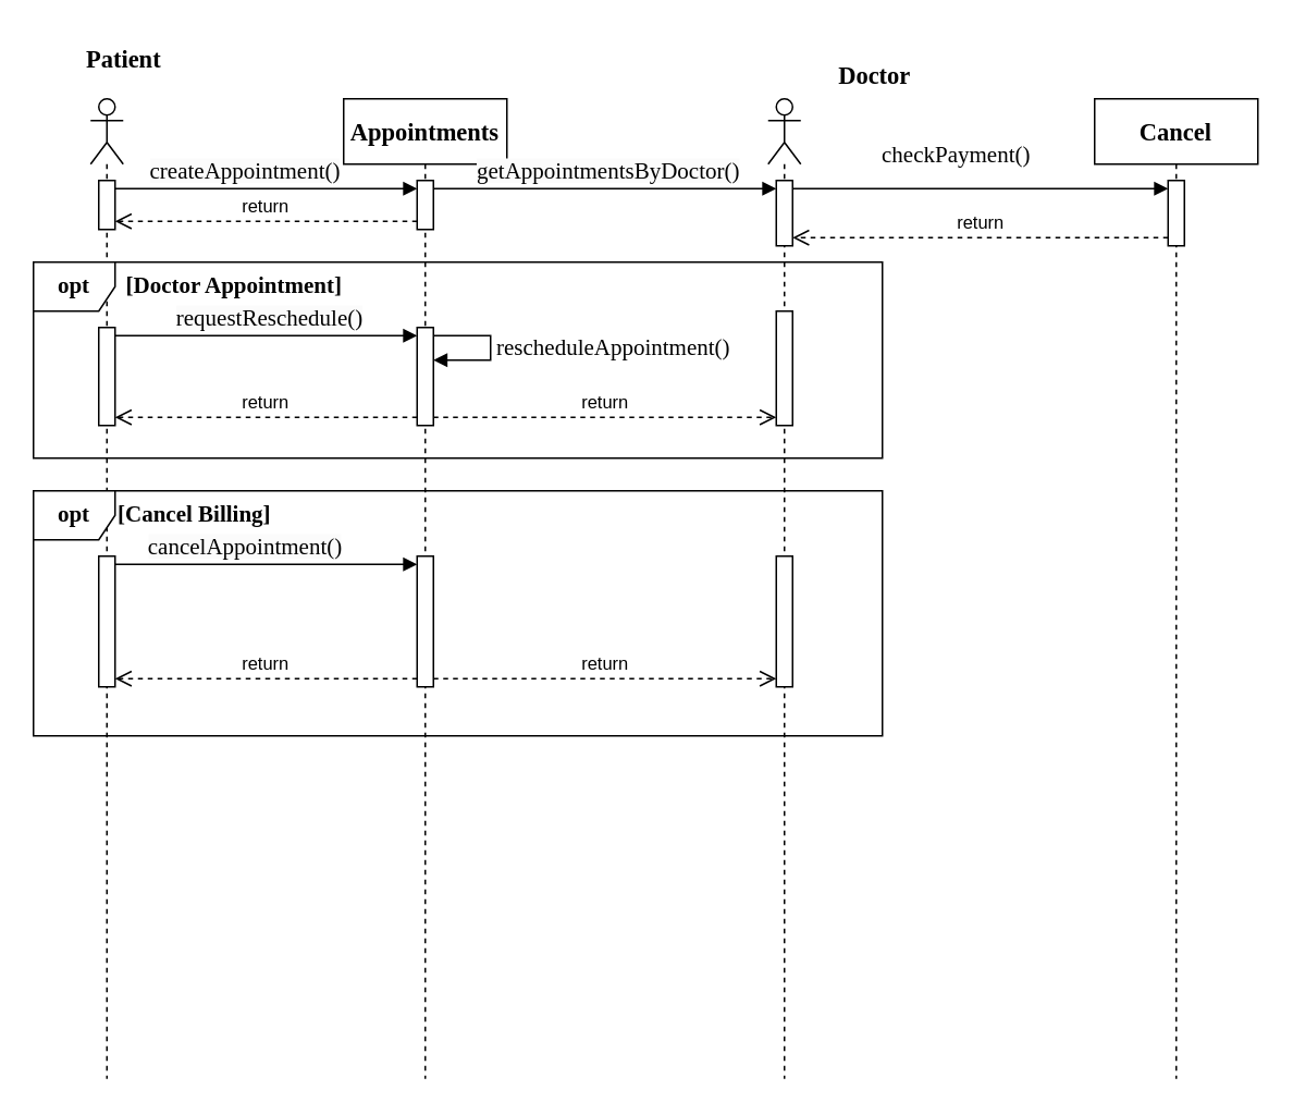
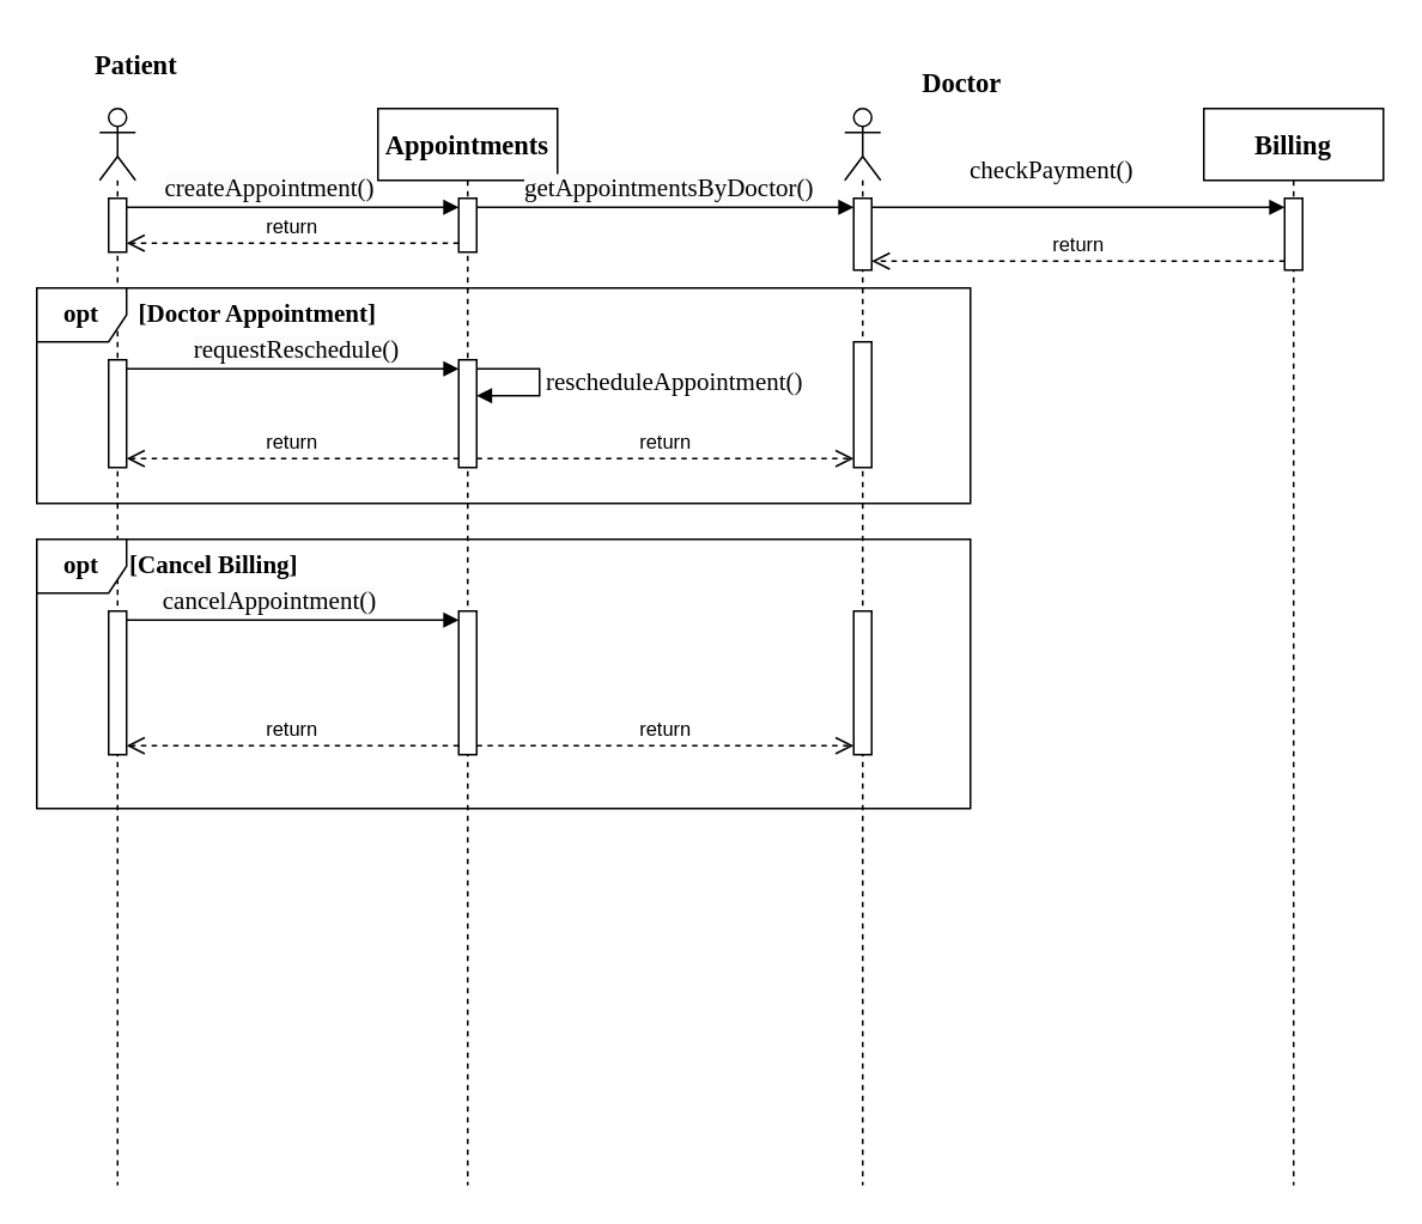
  <mxCell id="0" />
  <mxCell id="1" parent="0" />
  <mxCell id="2" value="" style="shape=umlLifeline;perimeter=lifelinePerimeter;whiteSpace=wrap;html=1;container=1;dropTarget=0;collapsible=0;recursiveResize=0;outlineConnect=0;portConstraint=eastwest;newEdgeStyle={&quot;curved&quot;:0,&quot;rounded&quot;:0};participant=umlActor;" parent="1" vertex="1"><mxGeometry x="470" y="60" width="20" height="600" as="geometry" /></mxCell>
  <mxCell id="3" value="" style="html=1;points=[[0,0,0,0,5],[0,1,0,0,-5],[1,0,0,0,5],[1,1,0,0,-5]];perimeter=orthogonalPerimeter;outlineConnect=0;targetShapes=umlLifeline;portConstraint=eastwest;newEdgeStyle={&quot;curved&quot;:0,&quot;rounded&quot;:0};" parent="2" vertex="1"><mxGeometry x="5" y="50" width="10" height="40" as="geometry" /></mxCell>
  <mxCell id="4" value="" style="html=1;points=[[0,0,0,0,5],[0,1,0,0,-5],[1,0,0,0,5],[1,1,0,0,-5]];perimeter=orthogonalPerimeter;outlineConnect=0;targetShapes=umlLifeline;portConstraint=eastwest;newEdgeStyle={&quot;curved&quot;:0,&quot;rounded&quot;:0};" parent="2" vertex="1"><mxGeometry x="5" y="130" width="10" height="70" as="geometry" /></mxCell>
  <mxCell id="5" value="" style="html=1;points=[[0,0,0,0,5],[0,1,0,0,-5],[1,0,0,0,5],[1,1,0,0,-5]];perimeter=orthogonalPerimeter;outlineConnect=0;targetShapes=umlLifeline;portConstraint=eastwest;newEdgeStyle={&quot;curved&quot;:0,&quot;rounded&quot;:0};" parent="2" vertex="1"><mxGeometry x="5" y="280" width="10" height="80" as="geometry" /></mxCell>
  <mxCell id="6" value="" style="shape=umlLifeline;perimeter=lifelinePerimeter;whiteSpace=wrap;html=1;container=1;dropTarget=0;collapsible=0;recursiveResize=0;outlineConnect=0;portConstraint=eastwest;newEdgeStyle={&quot;curved&quot;:0,&quot;rounded&quot;:0};participant=umlActor;" parent="1" vertex="1"><mxGeometry x="55" y="60" width="20" height="600" as="geometry" /></mxCell>
  <mxCell id="7" value="" style="html=1;points=[[0,0,0,0,5],[0,1,0,0,-5],[1,0,0,0,5],[1,1,0,0,-5]];perimeter=orthogonalPerimeter;outlineConnect=0;targetShapes=umlLifeline;portConstraint=eastwest;newEdgeStyle={&quot;curved&quot;:0,&quot;rounded&quot;:0};" parent="6" vertex="1"><mxGeometry x="5" y="50" width="10" height="30" as="geometry" /></mxCell>
  <mxCell id="8" value="" style="html=1;points=[[0,0,0,0,5],[0,1,0,0,-5],[1,0,0,0,5],[1,1,0,0,-5]];perimeter=orthogonalPerimeter;outlineConnect=0;targetShapes=umlLifeline;portConstraint=eastwest;newEdgeStyle={&quot;curved&quot;:0,&quot;rounded&quot;:0};" parent="6" vertex="1"><mxGeometry x="5" y="140" width="10" height="60" as="geometry" /></mxCell>
  <mxCell id="9" value="" style="html=1;points=[[0,0,0,0,5],[0,1,0,0,-5],[1,0,0,0,5],[1,1,0,0,-5]];perimeter=orthogonalPerimeter;outlineConnect=0;targetShapes=umlLifeline;portConstraint=eastwest;newEdgeStyle={&quot;curved&quot;:0,&quot;rounded&quot;:0};" parent="6" vertex="1"><mxGeometry x="5" y="280" width="10" height="80" as="geometry" /></mxCell>
  <mxCell id="10" value="&lt;font size=&quot;1&quot; face=&quot;Times New Roman&quot;&gt;&lt;b style=&quot;font-size: 15px;&quot;&gt;Appointments&lt;/b&gt;&lt;/font&gt;" style="shape=umlLifeline;perimeter=lifelinePerimeter;whiteSpace=wrap;html=1;container=1;dropTarget=0;collapsible=0;recursiveResize=0;outlineConnect=0;portConstraint=eastwest;newEdgeStyle={&quot;curved&quot;:0,&quot;rounded&quot;:0};" parent="1" vertex="1"><mxGeometry x="210" y="60" width="100" height="600" as="geometry" /></mxCell>
  <mxCell id="11" value="" style="html=1;points=[[0,0,0,0,5],[0,1,0,0,-5],[1,0,0,0,5],[1,1,0,0,-5]];perimeter=orthogonalPerimeter;outlineConnect=0;targetShapes=umlLifeline;portConstraint=eastwest;newEdgeStyle={&quot;curved&quot;:0,&quot;rounded&quot;:0};" parent="10" vertex="1"><mxGeometry x="45" y="50" width="10" height="30" as="geometry" /></mxCell>
  <mxCell id="12" value="" style="html=1;points=[[0,0,0,0,5],[0,1,0,0,-5],[1,0,0,0,5],[1,1,0,0,-5]];perimeter=orthogonalPerimeter;outlineConnect=0;targetShapes=umlLifeline;portConstraint=eastwest;newEdgeStyle={&quot;curved&quot;:0,&quot;rounded&quot;:0};" parent="10" vertex="1"><mxGeometry x="45" y="280" width="10" height="80" as="geometry" /></mxCell>
  <mxCell id="13" value="" style="html=1;points=[[0,0,0,0,5],[0,1,0,0,-5],[1,0,0,0,5],[1,1,0,0,-5]];perimeter=orthogonalPerimeter;outlineConnect=0;targetShapes=umlLifeline;portConstraint=eastwest;newEdgeStyle={&quot;curved&quot;:0,&quot;rounded&quot;:0};" parent="10" vertex="1"><mxGeometry x="45" y="140" width="10" height="60" as="geometry" /></mxCell>
  <mxCell id="14" value="&lt;font style=&quot;font-size: 14px;&quot; face=&quot;Times New Roman&quot;&gt;rescheduleAppointment()&lt;/font&gt;" style="html=1;align=left;spacingLeft=2;endArrow=block;rounded=0;edgeStyle=orthogonalEdgeStyle;curved=0;rounded=0;entryX=1;entryY=1;entryDx=0;entryDy=-5;entryPerimeter=0;exitX=1;exitY=0;exitDx=0;exitDy=5;exitPerimeter=0;" edge="1" parent="10" source="13"><mxGeometry relative="1" as="geometry"><mxPoint x="55" y="110" as="sourcePoint" /><Array as="points"><mxPoint x="90" y="145" /><mxPoint x="90" y="160" /></Array><mxPoint x="55" y="160" as="targetPoint" /></mxGeometry></mxCell>
  <mxCell id="15" value="Patient" style="text;html=1;align=center;verticalAlign=middle;resizable=0;points=[];autosize=1;strokeColor=none;fillColor=none;fontFamily=Times New Roman;fontStyle=1;fontSize=15;" parent="1" vertex="1"><mxGeometry x="40" y="20" width="70" height="30" as="geometry" /></mxCell>
  <mxCell id="16" value="Doctor" style="text;html=1;align=center;verticalAlign=middle;resizable=0;points=[];autosize=1;strokeColor=none;fillColor=none;fontFamily=Times New Roman;fontStyle=1;fontSize=15;" parent="1" vertex="1"><mxGeometry x="500" y="30" width="70" height="30" as="geometry" /></mxCell>
  <mxCell id="17" value="&lt;b&gt;&lt;font style=&quot;font-size: 14px;&quot; face=&quot;Times New Roman&quot;&gt;opt&lt;/font&gt;&lt;/b&gt;" style="shape=umlFrame;whiteSpace=wrap;html=1;pointerEvents=0;recursiveResize=0;container=0;collapsible=0;width=50;" parent="1" vertex="1"><mxGeometry x="20" y="160" width="520" height="120" as="geometry" /></mxCell>
  <mxCell id="18" value="&lt;b&gt;&lt;font style=&quot;font-size: 14px;&quot; face=&quot;Times New Roman&quot;&gt;opt&lt;/font&gt;&lt;/b&gt;" style="shape=umlFrame;whiteSpace=wrap;html=1;pointerEvents=0;recursiveResize=0;container=0;collapsible=0;width=50;" parent="1" vertex="1"><mxGeometry x="20" y="300" width="520" height="150" as="geometry" /></mxCell>
  <mxCell id="19" value="[Doctor Appointment]" style="text;whiteSpace=wrap;fontFamily=Times New Roman;fontStyle=1;fontSize=14;" parent="1" vertex="1"><mxGeometry x="75" y="160" width="140" height="40" as="geometry" /></mxCell>
  <mxCell id="20" value="[Cancel Billing]" style="text;whiteSpace=wrap;fontFamily=Times New Roman;fontStyle=1;fontSize=14;" parent="1" vertex="1"><mxGeometry x="70" y="300" width="140" height="40" as="geometry" /></mxCell>
  <mxCell id="21" value="&lt;span style=&quot;color: rgb(0, 0, 0); font-size: 14px; font-style: normal; font-variant-ligatures: normal; font-variant-caps: normal; font-weight: 400; letter-spacing: normal; orphans: 2; text-indent: 0px; text-transform: none; widows: 2; word-spacing: 0px; -webkit-text-stroke-width: 0px; background-color: rgb(251, 251, 251); text-decoration-thickness: initial; text-decoration-style: initial; text-decoration-color: initial; float: none; display: inline !important;&quot;&gt;createAppointment()&lt;/span&gt;" style="text;whiteSpace=wrap;html=1;fontFamily=Times New Roman;fontSize=14;align=center;" vertex="1" parent="1"><mxGeometry x="75" y="90" width="150" height="30" as="geometry" /></mxCell>
  <mxCell id="22" value="" style="html=1;verticalAlign=bottom;endArrow=block;curved=0;rounded=0;exitX=1;exitY=0;exitDx=0;exitDy=5;exitPerimeter=0;entryX=0;entryY=0;entryDx=0;entryDy=5;entryPerimeter=0;" edge="1" parent="1" source="7" target="11"><mxGeometry relative="1" as="geometry"><mxPoint x="160" y="20" as="sourcePoint" /><mxPoint x="420" y="40" as="targetPoint" /></mxGeometry></mxCell>
  <mxCell id="23" value="&lt;span style=&quot;color: rgb(0, 0, 0); font-family: &amp;quot;Times New Roman&amp;quot;; font-size: 14px; font-style: normal; font-variant-ligatures: normal; font-variant-caps: normal; font-weight: 400; letter-spacing: normal; orphans: 2; text-align: left; text-indent: 0px; text-transform: none; widows: 2; word-spacing: 0px; -webkit-text-stroke-width: 0px; background-color: rgb(251, 251, 251); text-decoration-thickness: initial; text-decoration-style: initial; text-decoration-color: initial; float: none; display: inline !important;&quot;&gt;getAppointmentsByDoctor()&lt;/span&gt;" style="text;whiteSpace=wrap;html=1;" vertex="1" parent="1"><mxGeometry x="290" y="90" width="190" height="40" as="geometry" /></mxCell>
  <mxCell id="24" value="" style="html=1;verticalAlign=bottom;endArrow=block;curved=0;rounded=0;exitX=1;exitY=0;exitDx=0;exitDy=5;exitPerimeter=0;" edge="1" parent="1" source="11" target="3"><mxGeometry relative="1" as="geometry"><mxPoint x="160" y="20" as="sourcePoint" /><mxPoint x="420" y="40" as="targetPoint" /></mxGeometry></mxCell>
  <mxCell id="25" value="&lt;span style=&quot;color: rgb(0, 0, 0); font-family: &amp;quot;Times New Roman&amp;quot;; font-size: 14px; font-style: normal; font-variant-ligatures: normal; font-variant-caps: normal; font-weight: 400; letter-spacing: normal; orphans: 2; text-indent: 0px; text-transform: none; widows: 2; word-spacing: 0px; -webkit-text-stroke-width: 0px; background-color: rgb(251, 251, 251); text-decoration-thickness: initial; text-decoration-style: initial; text-decoration-color: initial; float: none; display: inline !important;&quot;&gt;requestReschedule()&lt;/span&gt;" style="text;whiteSpace=wrap;html=1;align=center;" vertex="1" parent="1"><mxGeometry x="90" y="180" width="150" height="40" as="geometry" /></mxCell>
  <mxCell id="26" value="" style="html=1;verticalAlign=bottom;endArrow=block;curved=0;rounded=0;exitX=1;exitY=0;exitDx=0;exitDy=5;exitPerimeter=0;" edge="1" parent="1" source="8" target="13"><mxGeometry relative="1" as="geometry"><mxPoint x="160" y="20" as="sourcePoint" /><mxPoint x="420" y="40" as="targetPoint" /></mxGeometry></mxCell>
  <mxCell id="27" value="return" style="html=1;verticalAlign=bottom;endArrow=open;dashed=1;endSize=8;curved=0;rounded=0;entryX=1;entryY=1;entryDx=0;entryDy=-5;entryPerimeter=0;exitX=0;exitY=1;exitDx=0;exitDy=-5;exitPerimeter=0;" edge="1" parent="1" source="13" target="8"><mxGeometry relative="1" as="geometry"><mxPoint x="150" y="40" as="targetPoint" /><mxPoint x="60" y="0" as="sourcePoint" /></mxGeometry></mxCell>
  <mxCell id="28" value="return" style="html=1;verticalAlign=bottom;endArrow=open;dashed=1;endSize=8;curved=0;rounded=0;entryX=0;entryY=1;entryDx=0;entryDy=-5;entryPerimeter=0;exitX=1;exitY=1;exitDx=0;exitDy=-5;exitPerimeter=0;" edge="1" parent="1" source="13" target="4"><mxGeometry relative="1" as="geometry"><mxPoint x="80" y="265" as="targetPoint" /><mxPoint x="265" y="265" as="sourcePoint" /></mxGeometry></mxCell>
  <mxCell id="29" value="" style="html=1;verticalAlign=bottom;endArrow=block;curved=0;rounded=0;entryX=0;entryY=0;entryDx=0;entryDy=5;entryPerimeter=0;exitX=1;exitY=0;exitDx=0;exitDy=5;exitPerimeter=0;" edge="1" parent="1" source="9" target="12"><mxGeometry relative="1" as="geometry"><mxPoint x="160" y="20" as="sourcePoint" /><mxPoint x="420" y="40" as="targetPoint" /></mxGeometry></mxCell>
  <mxCell id="30" value="&lt;span style=&quot;border-color: var(--border-color); color: rgb(0, 0, 0); font-style: normal; font-variant-ligatures: normal; font-variant-caps: normal; font-weight: 400; letter-spacing: normal; orphans: 2; text-indent: 0px; text-transform: none; widows: 2; word-spacing: 0px; -webkit-text-stroke-width: 0px; text-decoration-thickness: initial; text-decoration-style: initial; text-decoration-color: initial; font-family: &amp;quot;Times New Roman&amp;quot;; font-size: 14px; background-color: rgb(251, 251, 251); float: none; display: inline !important;&quot;&gt;cancelAppointment()&lt;/span&gt;&lt;br style=&quot;border-color: var(--border-color); color: rgb(0, 0, 0); font-style: normal; font-variant-ligatures: normal; font-variant-caps: normal; font-weight: 400; letter-spacing: normal; orphans: 2; text-indent: 0px; text-transform: none; widows: 2; word-spacing: 0px; -webkit-text-stroke-width: 0px; text-decoration-thickness: initial; text-decoration-style: initial; text-decoration-color: initial; font-family: &amp;quot;Times New Roman&amp;quot;; font-size: 14px; background-color: rgb(251, 251, 251);&quot;&gt;" style="text;whiteSpace=wrap;html=1;align=center;" vertex="1" parent="1"><mxGeometry x="75" y="320" width="150" height="40" as="geometry" /></mxCell>
  <mxCell id="31" value="return" style="html=1;verticalAlign=bottom;endArrow=open;dashed=1;endSize=8;curved=0;rounded=0;entryX=1;entryY=1;entryDx=0;entryDy=-5;entryPerimeter=0;exitX=0;exitY=1;exitDx=0;exitDy=-5;exitPerimeter=0;" edge="1" parent="1" source="12" target="9"><mxGeometry relative="1" as="geometry"><mxPoint x="80" y="265" as="targetPoint" /><mxPoint x="265" y="265" as="sourcePoint" /></mxGeometry></mxCell>
  <mxCell id="32" value="return" style="html=1;verticalAlign=bottom;endArrow=open;dashed=1;endSize=8;curved=0;rounded=0;exitX=1;exitY=1;exitDx=0;exitDy=-5;exitPerimeter=0;" edge="1" parent="1" source="12" target="5"><mxGeometry relative="1" as="geometry"><mxPoint x="90" y="275" as="targetPoint" /><mxPoint x="275" y="275" as="sourcePoint" /></mxGeometry></mxCell>
  <mxCell id="33" value="checkPayment()" style="text;html=1;align=center;verticalAlign=middle;resizable=0;points=[];autosize=1;strokeColor=none;fillColor=none;fontStyle=0;fontFamily=Times New Roman;fontSize=14;" vertex="1" parent="1"><mxGeometry x="530" y="80" width="110" height="30" as="geometry" /></mxCell>
- <mxCell id="34" value="&lt;font face=&quot;Times New Roman&quot;&gt;&lt;span style=&quot;font-size: 15px;&quot;&gt;&lt;b&gt;Cancel&lt;/b&gt;&lt;/span&gt;&lt;/font&gt;" style="shape=umlLifeline;perimeter=lifelinePerimeter;whiteSpace=wrap;html=1;container=1;dropTarget=0;collapsible=0;recursiveResize=0;outlineConnect=0;portConstraint=eastwest;newEdgeStyle={&quot;curved&quot;:0,&quot;rounded&quot;:0};" vertex="1" parent="1"><mxGeometry x="670" y="60" width="100" height="600" as="geometry" /></mxCell>
+ <mxCell id="34" value="&lt;font face=&quot;Times New Roman&quot;&gt;&lt;span style=&quot;font-size: 15px;&quot;&gt;&lt;b&gt;Billing&lt;/b&gt;&lt;/span&gt;&lt;/font&gt;" style="shape=umlLifeline;perimeter=lifelinePerimeter;whiteSpace=wrap;html=1;container=1;dropTarget=0;collapsible=0;recursiveResize=0;outlineConnect=0;portConstraint=eastwest;newEdgeStyle={&quot;curved&quot;:0,&quot;rounded&quot;:0};" vertex="1" parent="1"><mxGeometry x="670" y="60" width="100" height="600" as="geometry" /></mxCell>
  <mxCell id="35" value="" style="html=1;points=[[0,0,0,0,5],[0,1,0,0,-5],[1,0,0,0,5],[1,1,0,0,-5]];perimeter=orthogonalPerimeter;outlineConnect=0;targetShapes=umlLifeline;portConstraint=eastwest;newEdgeStyle={&quot;curved&quot;:0,&quot;rounded&quot;:0};" vertex="1" parent="34"><mxGeometry x="45" y="50" width="10" height="40" as="geometry" /></mxCell>
  <mxCell id="36" value="" style="html=1;verticalAlign=bottom;endArrow=block;curved=0;rounded=0;exitX=1;exitY=0;exitDx=0;exitDy=5;exitPerimeter=0;entryX=0;entryY=0;entryDx=0;entryDy=5;entryPerimeter=0;" parent="1" source="3" target="35" edge="1"><mxGeometry relative="1" as="geometry"><mxPoint x="630" y="20" as="sourcePoint" /><mxPoint x="660" y="190" as="targetPoint" /><Array as="points"><mxPoint x="620" y="115" /></Array></mxGeometry></mxCell>
  <mxCell id="37" value="return" style="html=1;verticalAlign=bottom;endArrow=open;dashed=1;endSize=8;curved=0;rounded=0;entryX=1;entryY=1;entryDx=0;entryDy=-5;entryPerimeter=0;exitX=0;exitY=1;exitDx=0;exitDy=-5;exitPerimeter=0;" edge="1" parent="1" source="35" target="3"><mxGeometry relative="1" as="geometry"><mxPoint x="485" y="265" as="targetPoint" /><mxPoint x="275" y="265" as="sourcePoint" /></mxGeometry></mxCell>
  <mxCell id="38" value="return" style="html=1;verticalAlign=bottom;endArrow=open;dashed=1;endSize=8;curved=0;rounded=0;entryX=1;entryY=1;entryDx=0;entryDy=-5;entryPerimeter=0;exitX=0;exitY=1;exitDx=0;exitDy=-5;exitPerimeter=0;" edge="1" parent="1" source="11" target="7"><mxGeometry relative="1" as="geometry"><mxPoint x="495" y="155" as="targetPoint" /><mxPoint x="725" y="155" as="sourcePoint" /></mxGeometry></mxCell>
